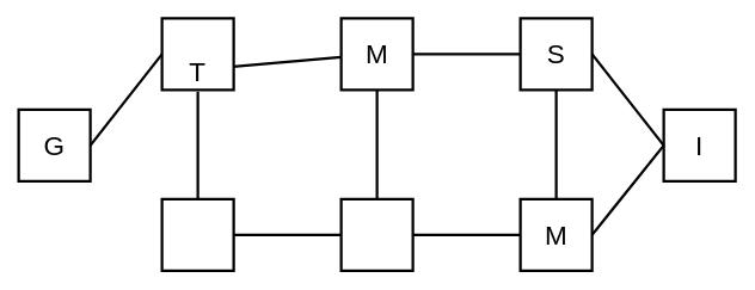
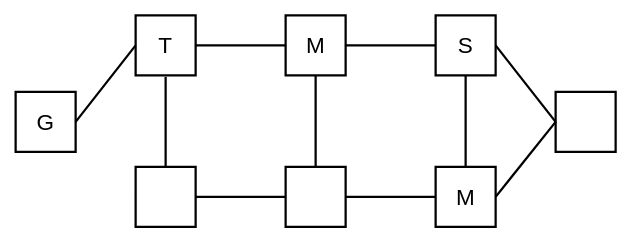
  <mxCell id="0" />
  <mxCell id="1" parent="0" />
  <mxCell id="2" style="edgeStyle=none;rounded=0;orthogonalLoop=1;jettySize=auto;html=1;entryX=0;entryY=0.5;entryDx=0;entryDy=0;fontSize=30;endArrow=blockThin;endFill=1;strokeColor=default;strokeWidth=3;" edge="1" parent="1" source="19" target="9"><mxGeometry relative="1" as="geometry" /></mxCell>
  <mxCell id="3" style="edgeStyle=none;rounded=0;orthogonalLoop=1;jettySize=auto;html=1;entryX=0;entryY=0.5;entryDx=0;entryDy=0;fontSize=30;endArrow=blockThin;endFill=1;strokeColor=default;strokeWidth=3;" edge="1" parent="1" source="6" target="16"><mxGeometry relative="1" as="geometry" /></mxCell>
  <mxCell id="4" style="edgeStyle=none;rounded=0;orthogonalLoop=1;jettySize=auto;html=1;entryX=0;entryY=0.5;entryDx=0;entryDy=0;fontSize=30;endArrow=blockThin;endFill=1;strokeColor=default;strokeWidth=3;" edge="1" parent="1" source="5" target="17"><mxGeometry relative="1" as="geometry" /></mxCell>
  <mxCell id="5" value="" style="whiteSpace=wrap;html=1;aspect=fixed;strokeWidth=3;" vertex="1" parent="1"><mxGeometry x="380" y="20" width="80" height="80" as="geometry" /></mxCell>
  <mxCell id="6" value="" style="whiteSpace=wrap;html=1;aspect=fixed;strokeWidth=3;" vertex="1" parent="1"><mxGeometry x="580" y="20" width="80" height="80" as="geometry" /></mxCell>
  <mxCell id="7" value="" style="whiteSpace=wrap;html=1;aspect=fixed;strokeWidth=3;" vertex="1" parent="1"><mxGeometry x="180" y="20" width="80" height="80" as="geometry" /></mxCell>
  <mxCell id="8" style="edgeStyle=none;rounded=0;orthogonalLoop=1;jettySize=auto;html=1;fontSize=30;endArrow=blockThin;endFill=1;strokeColor=default;strokeWidth=3;startSize=9;entryX=0;entryY=0.5;entryDx=0;entryDy=0;" edge="1" parent="1" source="9" target="11"><mxGeometry relative="1" as="geometry"><mxPoint x="170" y="262" as="targetPoint" /></mxGeometry></mxCell>
  <mxCell id="9" value="" style="whiteSpace=wrap;html=1;aspect=fixed;strokeWidth=3;" vertex="1" parent="1"><mxGeometry x="380" y="222" width="80" height="80" as="geometry" /></mxCell>
  <mxCell id="10" value="" style="whiteSpace=wrap;html=1;aspect=fixed;strokeWidth=3;" vertex="1" parent="1"><mxGeometry x="580" y="222" width="80" height="80" as="geometry" /></mxCell>
  <mxCell id="11" value="" style="whiteSpace=wrap;html=1;aspect=fixed;strokeWidth=3;" vertex="1" parent="1"><mxGeometry x="180" y="222" width="80" height="80" as="geometry" /></mxCell>
  <mxCell id="12" value="" style="whiteSpace=wrap;html=1;aspect=fixed;strokeWidth=3;" vertex="1" parent="1"><mxGeometry x="20" y="122" width="80" height="80" as="geometry" /></mxCell>
  <mxCell id="13" value="" style="whiteSpace=wrap;html=1;aspect=fixed;strokeWidth=3;" vertex="1" parent="1"><mxGeometry x="740" y="122" width="80" height="80" as="geometry" /></mxCell>
- <mxCell id="14" value="&lt;font style=&quot;font-size: 30px&quot;&gt;I&lt;/font&gt;" style="text;html=1;strokeColor=none;fillColor=none;align=center;verticalAlign=middle;whiteSpace=wrap;rounded=0;strokeWidth=3;" vertex="1" parent="1"><mxGeometry x="750" y="147" width="60" height="30" as="geometry" /></mxCell>
  <mxCell id="15" value="&lt;font style=&quot;font-size: 30px&quot;&gt;S&lt;/font&gt;" style="text;html=1;strokeColor=none;fillColor=none;align=center;verticalAlign=middle;whiteSpace=wrap;rounded=0;strokeWidth=3;" vertex="1" parent="1"><mxGeometry x="590" y="45" width="60" height="30" as="geometry" /></mxCell>
  <mxCell id="16" value="&lt;font style=&quot;font-size: 30px&quot;&gt;M&lt;/font&gt;" style="text;html=1;strokeColor=none;fillColor=none;align=center;verticalAlign=middle;whiteSpace=wrap;rounded=0;strokeWidth=3;" vertex="1" parent="1"><mxGeometry x="390" y="45" width="60" height="30" as="geometry" /></mxCell>
- <mxCell id="17" value="&lt;font style=&quot;font-size: 30px&quot;&gt;T&lt;/font&gt;" style="text;html=1;strokeColor=none;fillColor=none;align=center;verticalAlign=middle;whiteSpace=wrap;rounded=0;strokeWidth=3;" vertex="1" parent="1"><mxGeometry x="190" y="65" width="60" height="30" as="geometry" /></mxCell>
+ <mxCell id="17" value="&lt;font style=&quot;font-size: 30px&quot;&gt;T&lt;/font&gt;" style="text;html=1;strokeColor=none;fillColor=none;align=center;verticalAlign=middle;whiteSpace=wrap;rounded=0;strokeWidth=3;" vertex="1" parent="1"><mxGeometry x="190" y="45" width="60" height="30" as="geometry" /></mxCell>
  <mxCell id="18" value="&lt;font style=&quot;font-size: 30px&quot;&gt;G&lt;/font&gt;" style="text;html=1;strokeColor=none;fillColor=none;align=center;verticalAlign=middle;whiteSpace=wrap;rounded=0;strokeWidth=3;" vertex="1" parent="1"><mxGeometry x="30" y="147" width="60" height="30" as="geometry" /></mxCell>
  <mxCell id="19" value="&lt;font style=&quot;font-size: 30px&quot;&gt;M&lt;/font&gt;" style="text;html=1;strokeColor=none;fillColor=none;align=center;verticalAlign=middle;whiteSpace=wrap;rounded=0;strokeWidth=3;" vertex="1" parent="1"><mxGeometry x="590" y="247" width="60" height="30" as="geometry" /></mxCell>
  <mxCell id="20" value="" style="endArrow=none;html=1;rounded=0;fontSize=30;startSize=9;strokeColor=default;strokeWidth=3;entryX=0;entryY=0.5;entryDx=0;entryDy=0;" edge="1" parent="1" target="7"><mxGeometry width="50" height="50" relative="1" as="geometry"><mxPoint x="100" y="162" as="sourcePoint" /><mxPoint x="150" y="112" as="targetPoint" /></mxGeometry></mxCell>
  <mxCell id="21" value="" style="endArrow=none;html=1;rounded=0;fontSize=30;startSize=9;strokeColor=default;strokeWidth=3;entryX=1;entryY=0.5;entryDx=0;entryDy=0;exitX=0;exitY=0.5;exitDx=0;exitDy=0;" edge="1" parent="1" source="13" target="6"><mxGeometry width="50" height="50" relative="1" as="geometry"><mxPoint x="660" y="162" as="sourcePoint" /><mxPoint x="710" y="112" as="targetPoint" /></mxGeometry></mxCell>
  <mxCell id="22" value="" style="endArrow=none;html=1;rounded=0;fontSize=30;startSize=9;strokeColor=default;strokeWidth=3;entryX=0;entryY=0.5;entryDx=0;entryDy=0;exitX=1;exitY=0.5;exitDx=0;exitDy=0;" edge="1" parent="1" source="10" target="13"><mxGeometry width="50" height="50" relative="1" as="geometry"><mxPoint x="670" y="242" as="sourcePoint" /><mxPoint x="720" y="192" as="targetPoint" /></mxGeometry></mxCell>
  <mxCell id="23" value="" style="endArrow=none;html=1;rounded=0;fontSize=30;startSize=9;strokeColor=default;strokeWidth=3;exitX=0.5;exitY=0;exitDx=0;exitDy=0;" edge="1" parent="1" source="11"><mxGeometry width="50" height="50" relative="1" as="geometry"><mxPoint x="220" y="212" as="sourcePoint" /><mxPoint x="220" y="102" as="targetPoint" /></mxGeometry></mxCell>
  <mxCell id="24" value="" style="endArrow=none;html=1;rounded=0;fontSize=30;startSize=9;strokeColor=default;strokeWidth=3;entryX=0.5;entryY=1;entryDx=0;entryDy=0;exitX=0.5;exitY=0;exitDx=0;exitDy=0;" edge="1" parent="1" source="9" target="5"><mxGeometry width="50" height="50" relative="1" as="geometry"><mxPoint x="420" y="212" as="sourcePoint" /><mxPoint x="460" y="142" as="targetPoint" /></mxGeometry></mxCell>
  <mxCell id="25" value="" style="endArrow=none;html=1;rounded=0;fontSize=30;startSize=9;strokeColor=default;strokeWidth=3;entryX=0.5;entryY=1;entryDx=0;entryDy=0;exitX=0.5;exitY=0;exitDx=0;exitDy=0;" edge="1" parent="1" source="10" target="6"><mxGeometry width="50" height="50" relative="1" as="geometry"><mxPoint x="600" y="202" as="sourcePoint" /><mxPoint x="650" y="152" as="targetPoint" /></mxGeometry></mxCell>
